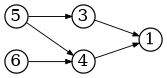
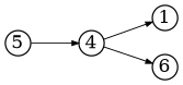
  digraph {
    rankdir=LR
    node [fixedsize=true shape=circle]
    edge [arrowsize=0.5 penwidth=0.75]
    5 [width=.26]
-   3 [width=.26]
    4 [width=.26]
    1 [width=.26]
    n5 [label=6 width=.26]
-   5 -> 3
    5 -> 4
-   3 -> 1
    4 -> 1
-   n5 -> 4
+   4 -> n5
  }
